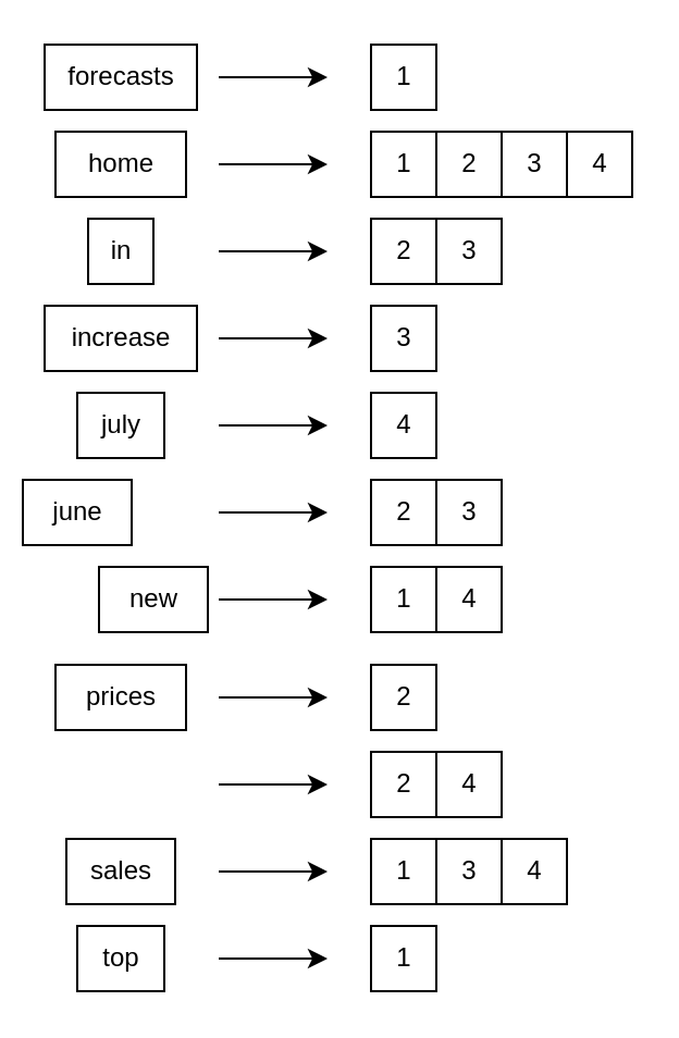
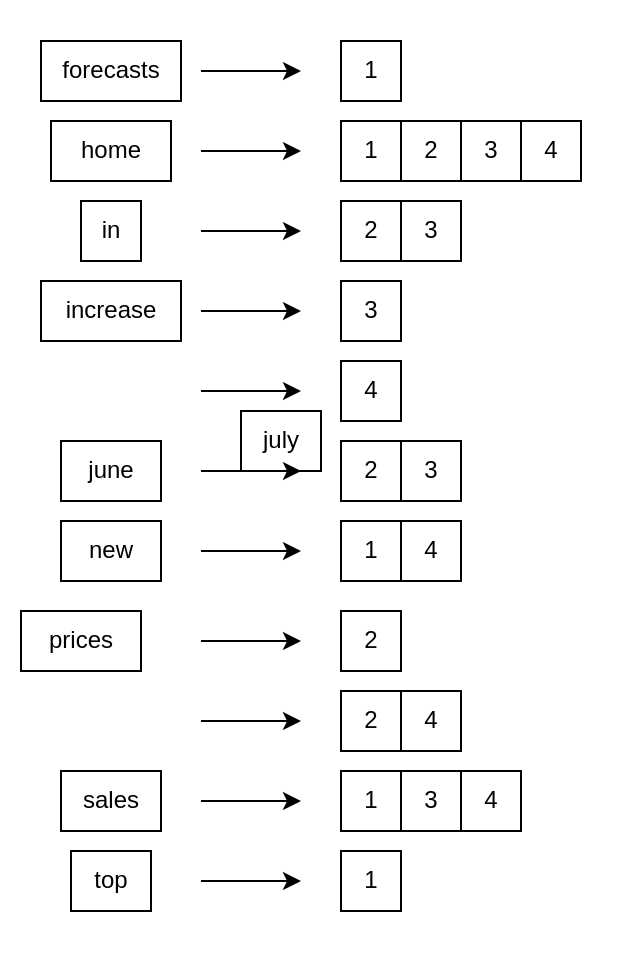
  <mxCell id="0" />
  <mxCell id="1" parent="0" />
  <mxCell id="2" style="edgeStyle=none;html=1;" edge="1" parent="1"><mxGeometry relative="1" as="geometry"><mxPoint x="150" y="35" as="targetPoint" /><mxPoint x="100" y="35" as="sourcePoint" /></mxGeometry></mxCell>
  <mxCell id="3" value="forecasts&lt;br&gt;" style="text;html=1;align=center;verticalAlign=middle;resizable=0;points=[];autosize=1;strokeColor=default;fillColor=none;labelBorderColor=none;spacing=3;" vertex="1" parent="1"><mxGeometry x="20" y="20" width="70" height="30" as="geometry" /></mxCell>
  <mxCell id="4" value="1" style="text;html=1;align=center;verticalAlign=middle;resizable=0;points=[];autosize=1;strokeColor=default;fillColor=none;labelBorderColor=none;spacing=3;" vertex="1" parent="1"><mxGeometry x="170" y="20" width="30" height="30" as="geometry" /></mxCell>
  <mxCell id="5" style="edgeStyle=none;html=1;" edge="1" parent="1"><mxGeometry relative="1" as="geometry"><mxPoint x="150" y="75" as="targetPoint" /><mxPoint x="100" y="75" as="sourcePoint" /></mxGeometry></mxCell>
  <mxCell id="6" value="home" style="text;html=1;align=center;verticalAlign=middle;resizable=0;points=[];autosize=1;strokeColor=default;fillColor=none;labelBorderColor=none;spacing=3;" vertex="1" parent="1"><mxGeometry x="25" y="60" width="60" height="30" as="geometry" /></mxCell>
  <mxCell id="7" value="1" style="text;html=1;align=center;verticalAlign=middle;resizable=0;points=[];autosize=1;strokeColor=default;fillColor=none;labelBorderColor=none;spacing=3;" vertex="1" parent="1"><mxGeometry x="170" y="60" width="30" height="30" as="geometry" /></mxCell>
  <mxCell id="8" value="2" style="text;html=1;align=center;verticalAlign=middle;resizable=0;points=[];autosize=1;strokeColor=default;fillColor=none;labelBorderColor=none;spacing=3;" vertex="1" parent="1"><mxGeometry x="200" y="60" width="30" height="30" as="geometry" /></mxCell>
  <mxCell id="9" value="3" style="text;html=1;align=center;verticalAlign=middle;resizable=0;points=[];autosize=1;strokeColor=default;fillColor=none;labelBorderColor=none;spacing=3;" vertex="1" parent="1"><mxGeometry x="230" y="60" width="30" height="30" as="geometry" /></mxCell>
  <mxCell id="10" style="edgeStyle=none;html=1;" edge="1" parent="1"><mxGeometry relative="1" as="geometry"><mxPoint x="150" y="115" as="targetPoint" /><mxPoint x="100" y="115" as="sourcePoint" /></mxGeometry></mxCell>
  <mxCell id="11" value="in&lt;br&gt;" style="text;html=1;align=center;verticalAlign=middle;resizable=0;points=[];autosize=1;strokeColor=default;fillColor=none;labelBorderColor=none;spacing=3;" vertex="1" parent="1"><mxGeometry x="40" y="100" width="30" height="30" as="geometry" /></mxCell>
  <mxCell id="12" value="2" style="text;html=1;align=center;verticalAlign=middle;resizable=0;points=[];autosize=1;strokeColor=default;fillColor=none;labelBorderColor=none;spacing=3;" vertex="1" parent="1"><mxGeometry x="170" y="100" width="30" height="30" as="geometry" /></mxCell>
  <mxCell id="13" value="3" style="text;html=1;align=center;verticalAlign=middle;resizable=0;points=[];autosize=1;strokeColor=default;fillColor=none;labelBorderColor=none;spacing=3;" vertex="1" parent="1"><mxGeometry x="200" y="100" width="30" height="30" as="geometry" /></mxCell>
  <mxCell id="14" style="edgeStyle=none;html=1;" edge="1" parent="1"><mxGeometry relative="1" as="geometry"><mxPoint x="150" y="155" as="targetPoint" /><mxPoint x="100" y="155" as="sourcePoint" /></mxGeometry></mxCell>
  <mxCell id="15" value="increase" style="text;html=1;align=center;verticalAlign=middle;resizable=0;points=[];autosize=1;strokeColor=default;fillColor=none;labelBorderColor=none;spacing=3;" vertex="1" parent="1"><mxGeometry x="20" y="140" width="70" height="30" as="geometry" /></mxCell>
  <mxCell id="16" value="3" style="text;html=1;align=center;verticalAlign=middle;resizable=0;points=[];autosize=1;strokeColor=default;fillColor=none;labelBorderColor=none;spacing=3;" vertex="1" parent="1"><mxGeometry x="170" y="140" width="30" height="30" as="geometry" /></mxCell>
  <mxCell id="17" style="edgeStyle=none;html=1;" edge="1" parent="1"><mxGeometry relative="1" as="geometry"><mxPoint x="150" y="195" as="targetPoint" /><mxPoint x="100" y="195" as="sourcePoint" /></mxGeometry></mxCell>
- <mxCell id="18" value="july&lt;br&gt;" style="text;html=1;align=center;verticalAlign=middle;resizable=0;points=[];autosize=1;strokeColor=default;fillColor=none;labelBorderColor=none;spacing=3;" vertex="1" parent="1"><mxGeometry x="35" y="180" width="40" height="30" as="geometry" /></mxCell>
+ <mxCell id="18" value="july&lt;br&gt;" style="text;html=1;align=center;verticalAlign=middle;resizable=0;points=[];autosize=1;strokeColor=default;fillColor=none;labelBorderColor=none;spacing=3;" vertex="1" parent="1"><mxGeometry x="120" y="205" width="40" height="30" as="geometry" /></mxCell>
  <mxCell id="19" value="4" style="text;html=1;align=center;verticalAlign=middle;resizable=0;points=[];autosize=1;strokeColor=default;fillColor=none;labelBorderColor=none;spacing=3;" vertex="1" parent="1"><mxGeometry x="170" y="180" width="30" height="30" as="geometry" /></mxCell>
  <mxCell id="20" style="edgeStyle=none;html=1;" edge="1" parent="1"><mxGeometry relative="1" as="geometry"><mxPoint x="150" y="235" as="targetPoint" /><mxPoint x="100" y="235" as="sourcePoint" /></mxGeometry></mxCell>
- <mxCell id="21" value="june" style="text;html=1;align=center;verticalAlign=middle;resizable=0;points=[];autosize=1;strokeColor=default;fillColor=none;labelBorderColor=none;spacing=3;" vertex="1" parent="1"><mxGeometry x="10" y="220" width="50" height="30" as="geometry" /></mxCell>
+ <mxCell id="21" value="june" style="text;html=1;align=center;verticalAlign=middle;resizable=0;points=[];autosize=1;strokeColor=default;fillColor=none;labelBorderColor=none;spacing=3;" vertex="1" parent="1"><mxGeometry x="30" y="220" width="50" height="30" as="geometry" /></mxCell>
  <mxCell id="22" value="2" style="text;html=1;align=center;verticalAlign=middle;resizable=0;points=[];autosize=1;strokeColor=default;fillColor=none;labelBorderColor=none;spacing=3;" vertex="1" parent="1"><mxGeometry x="170" y="220" width="30" height="30" as="geometry" /></mxCell>
  <mxCell id="23" value="3" style="text;html=1;align=center;verticalAlign=middle;resizable=0;points=[];autosize=1;strokeColor=default;fillColor=none;labelBorderColor=none;spacing=3;" vertex="1" parent="1"><mxGeometry x="200" y="220" width="30" height="30" as="geometry" /></mxCell>
  <mxCell id="24" style="edgeStyle=none;html=1;" edge="1" parent="1"><mxGeometry relative="1" as="geometry"><mxPoint x="150" y="275" as="targetPoint" /><mxPoint x="100" y="275" as="sourcePoint" /></mxGeometry></mxCell>
- <mxCell id="25" value="new" style="text;html=1;align=center;verticalAlign=middle;resizable=0;points=[];autosize=1;strokeColor=default;fillColor=none;labelBorderColor=none;spacing=3;" vertex="1" parent="1"><mxGeometry x="45" y="260" width="50" height="30" as="geometry" /></mxCell>
+ <mxCell id="25" value="new" style="text;html=1;align=center;verticalAlign=middle;resizable=0;points=[];autosize=1;strokeColor=default;fillColor=none;labelBorderColor=none;spacing=3;" vertex="1" parent="1"><mxGeometry x="30" y="260" width="50" height="30" as="geometry" /></mxCell>
  <mxCell id="26" value="1" style="text;html=1;align=center;verticalAlign=middle;resizable=0;points=[];autosize=1;strokeColor=default;fillColor=none;labelBorderColor=none;spacing=3;" vertex="1" parent="1"><mxGeometry x="170" y="260" width="30" height="30" as="geometry" /></mxCell>
  <mxCell id="27" value="4" style="text;html=1;align=center;verticalAlign=middle;resizable=0;points=[];autosize=1;strokeColor=default;fillColor=none;labelBorderColor=none;spacing=3;" vertex="1" parent="1"><mxGeometry x="200" y="260" width="30" height="30" as="geometry" /></mxCell>
  <mxCell id="28" style="edgeStyle=none;html=1;" edge="1" parent="1"><mxGeometry relative="1" as="geometry"><mxPoint x="150" y="320" as="targetPoint" /><mxPoint x="100" y="320" as="sourcePoint" /></mxGeometry></mxCell>
- <mxCell id="29" value="prices" style="text;html=1;align=center;verticalAlign=middle;resizable=0;points=[];autosize=1;strokeColor=default;fillColor=none;labelBorderColor=none;spacing=3;" vertex="1" parent="1"><mxGeometry x="25" y="305" width="60" height="30" as="geometry" /></mxCell>
+ <mxCell id="29" value="prices" style="text;html=1;align=center;verticalAlign=middle;resizable=0;points=[];autosize=1;strokeColor=default;fillColor=none;labelBorderColor=none;spacing=3;" vertex="1" parent="1"><mxGeometry x="10" y="305" width="60" height="30" as="geometry" /></mxCell>
  <mxCell id="30" value="2" style="text;html=1;align=center;verticalAlign=middle;resizable=0;points=[];autosize=1;strokeColor=default;fillColor=none;labelBorderColor=none;spacing=3;" vertex="1" parent="1"><mxGeometry x="170" y="305" width="30" height="30" as="geometry" /></mxCell>
  <mxCell id="31" style="edgeStyle=none;html=1;" edge="1" parent="1"><mxGeometry relative="1" as="geometry"><mxPoint x="150" y="360" as="targetPoint" /><mxPoint x="100" y="360" as="sourcePoint" /></mxGeometry></mxCell>
  <mxCell id="32" value="2" style="text;html=1;align=center;verticalAlign=middle;resizable=0;points=[];autosize=1;strokeColor=default;fillColor=none;labelBorderColor=none;spacing=3;" vertex="1" parent="1"><mxGeometry x="170" y="345" width="30" height="30" as="geometry" /></mxCell>
  <mxCell id="33" value="4" style="text;html=1;align=center;verticalAlign=middle;resizable=0;points=[];autosize=1;strokeColor=default;fillColor=none;labelBorderColor=none;spacing=3;" vertex="1" parent="1"><mxGeometry x="200" y="345" width="30" height="30" as="geometry" /></mxCell>
  <mxCell id="34" style="edgeStyle=none;html=1;" edge="1" parent="1"><mxGeometry relative="1" as="geometry"><mxPoint x="150" y="400" as="targetPoint" /><mxPoint x="100" y="400" as="sourcePoint" /></mxGeometry></mxCell>
  <mxCell id="35" value="sales" style="text;html=1;align=center;verticalAlign=middle;resizable=0;points=[];autosize=1;strokeColor=default;fillColor=none;labelBorderColor=none;spacing=3;" vertex="1" parent="1"><mxGeometry x="30" y="385" width="50" height="30" as="geometry" /></mxCell>
  <mxCell id="36" value="1" style="text;html=1;align=center;verticalAlign=middle;resizable=0;points=[];autosize=1;strokeColor=default;fillColor=none;labelBorderColor=none;spacing=3;" vertex="1" parent="1"><mxGeometry x="170" y="385" width="30" height="30" as="geometry" /></mxCell>
  <mxCell id="37" value="3" style="text;html=1;align=center;verticalAlign=middle;resizable=0;points=[];autosize=1;strokeColor=default;fillColor=none;labelBorderColor=none;spacing=3;" vertex="1" parent="1"><mxGeometry x="200" y="385" width="30" height="30" as="geometry" /></mxCell>
  <mxCell id="38" value="4" style="text;html=1;align=center;verticalAlign=middle;resizable=0;points=[];autosize=1;strokeColor=default;fillColor=none;labelBorderColor=none;spacing=3;" vertex="1" parent="1"><mxGeometry x="230" y="385" width="30" height="30" as="geometry" /></mxCell>
  <mxCell id="39" style="edgeStyle=none;html=1;" edge="1" parent="1"><mxGeometry relative="1" as="geometry"><mxPoint x="150" y="440" as="targetPoint" /><mxPoint x="100" y="440" as="sourcePoint" /></mxGeometry></mxCell>
  <mxCell id="40" value="top&lt;br&gt;" style="text;html=1;align=center;verticalAlign=middle;resizable=0;points=[];autosize=1;strokeColor=default;fillColor=none;labelBorderColor=none;spacing=3;" vertex="1" parent="1"><mxGeometry x="35" y="425" width="40" height="30" as="geometry" /></mxCell>
  <mxCell id="41" value="1" style="text;html=1;align=center;verticalAlign=middle;resizable=0;points=[];autosize=1;strokeColor=default;fillColor=none;labelBorderColor=none;spacing=3;" vertex="1" parent="1"><mxGeometry x="170" y="425" width="30" height="30" as="geometry" /></mxCell>
  <mxCell id="42" value="4" style="text;html=1;align=center;verticalAlign=middle;resizable=0;points=[];autosize=1;strokeColor=default;fillColor=none;labelBorderColor=none;spacing=3;" vertex="1" parent="1"><mxGeometry x="260" y="60" width="30" height="30" as="geometry" /></mxCell>
